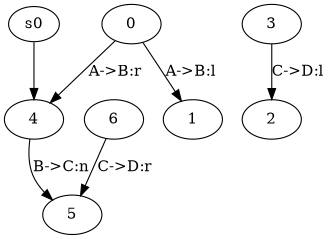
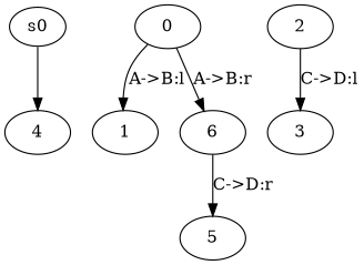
  digraph {
    s0 [height=0 width=0]
    4
    0
    1
    5
    2
    3
    6
    s0 -> 4
-   4 -> 5 [label="B->C:n"]
-   0 -> 4 [label="A->B:r"]
+   0 -> 6 [label="A->B:r"]
    0 -> 1 [label="A->B:l"]
-   3 -> 2 [label="C->D:l"]
+   2 -> 3 [label="C->D:l"]
    6 -> 5 [label="C->D:r"]
  }
